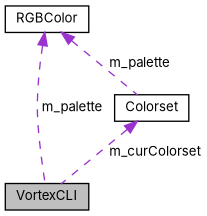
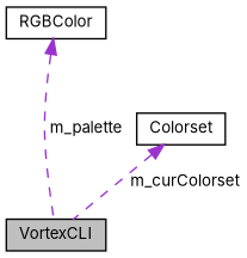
  digraph {
    fontname=Inter
    node [color=black fontname=Inter fontsize=10 shape=record]
    edge [color=darkorchid3 dir=back fontname=Inter fontsize=10 labelfontname=Helvetica labelfontsize=10 style=dashed]
    n1 [fillcolor=grey75 fontcolor=black height=0.2 label=VortexCLI style=filled width=0.4]
    n2 [height=0.2 label=RGBColor width=0.4]
    n3 [height=0.2 label=Colorset width=0.4]
    n2 -> n1 [label=" m_palette"]
-   n2 -> n3 [label=" m_palette"]
    n3 -> n1 [label=" m_curColorset"]
  }
